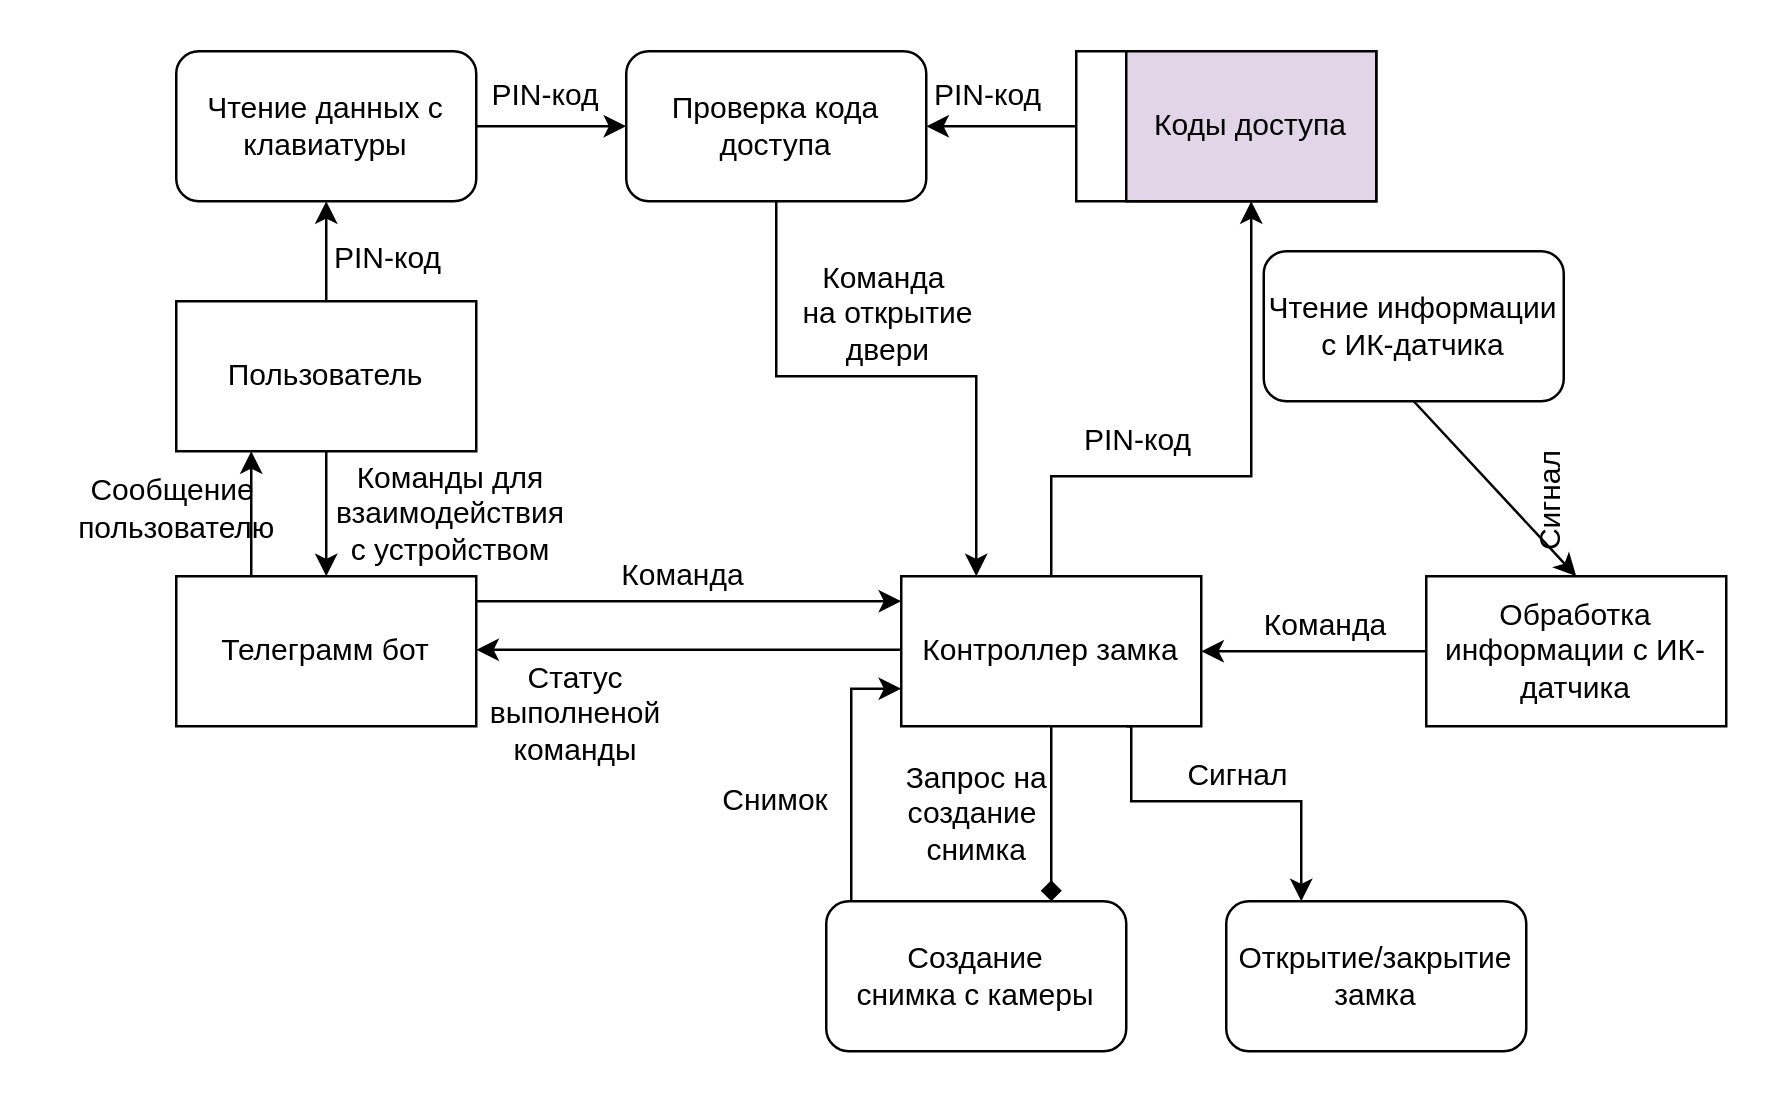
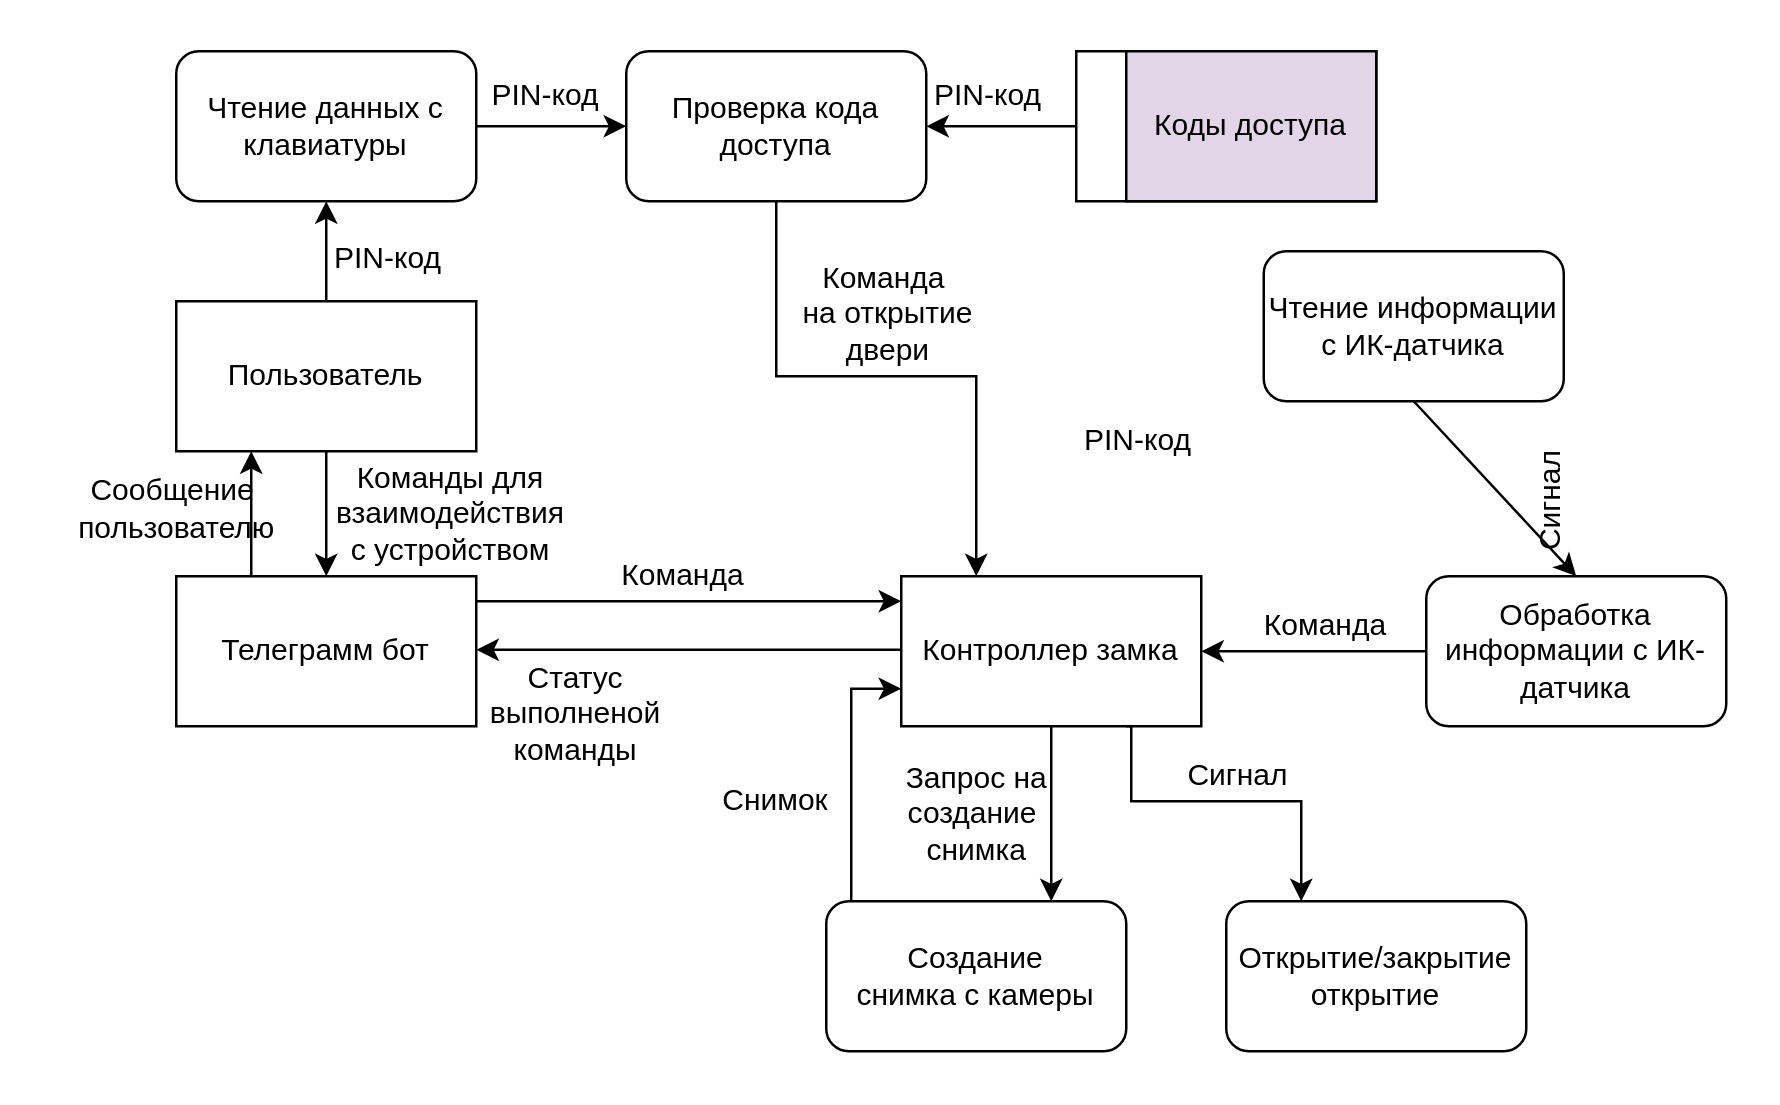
  <mxCell id="0" />
  <mxCell id="1" parent="0" />
- <mxCell id="2" style="edgeStyle=orthogonalEdgeStyle;rounded=0;orthogonalLoop=1;jettySize=auto;html=1;exitX=0.5;exitY=1;exitDx=0;exitDy=0;entryX=0.75;entryY=0;entryDx=0;entryDy=0;endArrow=diamond;" edge="1" parent="1" source="3" target="29"><mxGeometry relative="1" as="geometry" /></mxCell>
+ <mxCell id="2" style="edgeStyle=orthogonalEdgeStyle;rounded=0;orthogonalLoop=1;jettySize=auto;html=1;exitX=0.5;exitY=1;exitDx=0;exitDy=0;entryX=0.75;entryY=0;entryDx=0;entryDy=0;" edge="1" parent="1" source="3" target="29"><mxGeometry relative="1" as="geometry" /></mxCell>
  <mxCell id="3" value="Контроллер замка" style="rounded=0;whiteSpace=wrap;html=1;" parent="1" vertex="1"><mxGeometry x="360" y="230" width="120" height="60" as="geometry" /></mxCell>
  <mxCell id="4" value="Пользователь" style="rounded=0;whiteSpace=wrap;html=1;" parent="1" vertex="1"><mxGeometry x="70" y="120" width="120" height="60" as="geometry" /></mxCell>
  <mxCell id="5" value="Чтение информации с ИК-датчика" style="rounded=1;whiteSpace=wrap;html=1;" parent="1" vertex="1"><mxGeometry x="505" y="100" width="120" height="60" as="geometry" /></mxCell>
- <mxCell id="6" value="Обработка информации с ИК-датчика" style="whiteSpace=wrap;html=1;rounded=0;" parent="1" vertex="1"><mxGeometry x="570" y="230" width="120" height="60" as="geometry" /></mxCell>
+ <mxCell id="6" value="Обработка информации с ИК-датчика" style="rounded=1;whiteSpace=wrap;html=1;" parent="1" vertex="1"><mxGeometry x="570" y="230" width="120" height="60" as="geometry" /></mxCell>
  <mxCell id="7" value="Команды для взаимодействия с устройством" style="text;html=1;align=center;verticalAlign=middle;whiteSpace=wrap;rounded=0;" parent="1" vertex="1"><mxGeometry x="150" y="190" width="60" height="30" as="geometry" /></mxCell>
  <mxCell id="8" value="" style="endArrow=classic;html=1;rounded=0;exitX=0.5;exitY=1;exitDx=0;exitDy=0;entryX=0.5;entryY=0;entryDx=0;entryDy=0;" parent="1" source="5" target="6" edge="1"><mxGeometry width="50" height="50" relative="1" as="geometry"><mxPoint x="810" y="190" as="sourcePoint" /><mxPoint x="860" y="140" as="targetPoint" /></mxGeometry></mxCell>
  <mxCell id="9" value="Сигнал" style="text;html=1;align=center;verticalAlign=middle;whiteSpace=wrap;rounded=0;rotation=-90;" parent="1" vertex="1"><mxGeometry x="590" y="190" width="60" height="20" as="geometry" /></mxCell>
  <mxCell id="10" value="" style="endArrow=classic;html=1;rounded=0;entryX=1;entryY=0.5;entryDx=0;entryDy=0;exitX=0;exitY=0.5;exitDx=0;exitDy=0;" parent="1" source="6" target="3" edge="1"><mxGeometry width="50" height="50" relative="1" as="geometry"><mxPoint x="670" y="300" as="sourcePoint" /><mxPoint x="720" y="250" as="targetPoint" /></mxGeometry></mxCell>
  <mxCell id="11" value="Команда" style="text;html=1;align=center;verticalAlign=middle;whiteSpace=wrap;rounded=0;" parent="1" vertex="1"><mxGeometry x="500" y="240" width="60" height="20" as="geometry" /></mxCell>
  <mxCell id="12" value="Чтение данных с клавиатуры" style="rounded=1;whiteSpace=wrap;html=1;" parent="1" vertex="1"><mxGeometry x="70" y="20" width="120" height="60" as="geometry" /></mxCell>
  <mxCell id="13" value="" style="endArrow=classic;html=1;rounded=0;entryX=0.5;entryY=1;entryDx=0;entryDy=0;exitX=0.5;exitY=0;exitDx=0;exitDy=0;" parent="1" source="4" target="12" edge="1"><mxGeometry width="50" height="50" relative="1" as="geometry"><mxPoint x="190" y="160" as="sourcePoint" /><mxPoint x="240" y="110" as="targetPoint" /></mxGeometry></mxCell>
  <mxCell id="14" value="PIN-код" style="text;html=1;align=center;verticalAlign=middle;whiteSpace=wrap;rounded=0;rotation=0;" parent="1" vertex="1"><mxGeometry x="130" y="95" width="50" height="15" as="geometry" /></mxCell>
  <mxCell id="15" value="Проверка кода доступа" style="rounded=1;whiteSpace=wrap;html=1;" parent="1" vertex="1"><mxGeometry x="250" y="20" width="120" height="60" as="geometry" /></mxCell>
  <mxCell id="16" value="" style="endArrow=classic;html=1;rounded=0;exitX=1;exitY=0.5;exitDx=0;exitDy=0;entryX=0;entryY=0.5;entryDx=0;entryDy=0;edgeStyle=orthogonalEdgeStyle;" parent="1" source="12" target="15" edge="1"><mxGeometry width="50" height="50" relative="1" as="geometry"><mxPoint x="515" y="-5" as="sourcePoint" /><mxPoint x="675" y="-75" as="targetPoint" /></mxGeometry></mxCell>
  <mxCell id="17" value="" style="endArrow=classic;html=1;rounded=0;exitX=0;exitY=0.5;exitDx=0;exitDy=0;entryX=1;entryY=0.5;entryDx=0;entryDy=0;edgeStyle=orthogonalEdgeStyle;" parent="1" source="26" target="15" edge="1"><mxGeometry width="50" height="50" relative="1" as="geometry"><mxPoint x="330" y="30" as="sourcePoint" /><mxPoint x="380" y="-20" as="targetPoint" /></mxGeometry></mxCell>
- <mxCell id="18" value="" style="endArrow=classic;html=1;rounded=0;edgeStyle=orthogonalEdgeStyle;exitX=0.5;exitY=0;exitDx=0;exitDy=0;entryX=0.5;entryY=1;entryDx=0;entryDy=0;" parent="1" source="3" target="27" edge="1"><mxGeometry width="50" height="50" relative="1" as="geometry"><mxPoint x="270" y="0" as="sourcePoint" /><mxPoint x="320" y="-50" as="targetPoint" /><Array as="points"><mxPoint x="420" y="190" /><mxPoint x="500" y="190" /></Array></mxGeometry></mxCell>
  <mxCell id="19" value="" style="endArrow=classic;html=1;rounded=0;exitX=0.5;exitY=1;exitDx=0;exitDy=0;entryX=0.25;entryY=0;entryDx=0;entryDy=0;edgeStyle=orthogonalEdgeStyle;" parent="1" source="15" target="3" edge="1"><mxGeometry width="50" height="50" relative="1" as="geometry"><mxPoint x="210" y="340" as="sourcePoint" /><mxPoint x="260" y="290" as="targetPoint" /><Array as="points"><mxPoint x="310" y="150" /><mxPoint x="390" y="150" /></Array></mxGeometry></mxCell>
  <mxCell id="20" value="Команда&amp;nbsp;&lt;div&gt;на открытие двери&lt;/div&gt;" style="text;html=1;align=center;verticalAlign=middle;whiteSpace=wrap;rounded=0;rotation=0;" parent="1" vertex="1"><mxGeometry x="310" y="110" width="90" height="30" as="geometry" /></mxCell>
  <mxCell id="21" value="Телеграмм бот" style="rounded=0;whiteSpace=wrap;html=1;" parent="1" vertex="1"><mxGeometry x="70" y="230" width="120" height="60" as="geometry" /></mxCell>
  <mxCell id="22" value="" style="endArrow=classic;html=1;rounded=0;edgeStyle=orthogonalEdgeStyle;exitX=0.5;exitY=1;exitDx=0;exitDy=0;entryX=0.5;entryY=0;entryDx=0;entryDy=0;" parent="1" source="4" target="21" edge="1"><mxGeometry width="50" height="50" relative="1" as="geometry"><mxPoint x="260" y="350" as="sourcePoint" /><mxPoint x="310" y="300" as="targetPoint" /></mxGeometry></mxCell>
  <mxCell id="23" value="" style="endArrow=classic;html=1;rounded=0;exitX=1;exitY=0.5;exitDx=0;exitDy=0;entryX=0;entryY=0.5;entryDx=0;entryDy=0;edgeStyle=orthogonalEdgeStyle;" parent="1" edge="1"><mxGeometry width="50" height="50" relative="1" as="geometry"><mxPoint x="190" y="240" as="sourcePoint" /><mxPoint x="360" y="240" as="targetPoint" /></mxGeometry></mxCell>
  <mxCell id="24" value="Команда" style="text;html=1;align=center;verticalAlign=middle;whiteSpace=wrap;rounded=0;" parent="1" vertex="1"><mxGeometry x="242.5" y="220" width="60" height="20" as="geometry" /></mxCell>
  <mxCell id="25" value="" style="group" parent="1" vertex="1" connectable="0"><mxGeometry x="430" y="20" width="120" height="60" as="geometry" /></mxCell>
  <mxCell id="26" value="" style="rounded=0;whiteSpace=wrap;html=1;" parent="25" vertex="1"><mxGeometry width="120" height="60" as="geometry" /></mxCell>
  <mxCell id="27" value="Коды доступа" style="rounded=0;whiteSpace=wrap;html=1;fillColor=#e1d5e7;" parent="25" vertex="1"><mxGeometry x="20" width="100" height="60" as="geometry" /></mxCell>
  <mxCell id="28" style="edgeStyle=orthogonalEdgeStyle;rounded=0;orthogonalLoop=1;jettySize=auto;html=1;exitX=0.25;exitY=0;exitDx=0;exitDy=0;entryX=0;entryY=0.75;entryDx=0;entryDy=0;" edge="1" parent="1" target="3"><mxGeometry relative="1" as="geometry"><mxPoint x="349.97" y="360" as="sourcePoint" /><mxPoint x="349.97" y="275" as="targetPoint" /><Array as="points"><mxPoint x="340" y="360" /><mxPoint x="340" y="275" /></Array></mxGeometry></mxCell>
  <mxCell id="29" value="Создание&lt;div&gt;снимка с камеры&lt;/div&gt;" style="rounded=1;whiteSpace=wrap;html=1;" parent="1" vertex="1"><mxGeometry x="330" y="360" width="120" height="60" as="geometry" /></mxCell>
  <mxCell id="30" value="Запрос на создание&amp;nbsp;&lt;div&gt;снимка&lt;/div&gt;" style="text;html=1;align=center;verticalAlign=middle;whiteSpace=wrap;rounded=0;rotation=0;" parent="1" vertex="1"><mxGeometry x="337.5" y="310" width="105" height="30" as="geometry" /></mxCell>
  <mxCell id="31" value="Снимок" style="text;html=1;align=center;verticalAlign=middle;whiteSpace=wrap;rounded=0;" parent="1" vertex="1"><mxGeometry x="280" y="310" width="60" height="20" as="geometry" /></mxCell>
- <mxCell id="32" value="Открытие/закрытие замка" style="rounded=1;whiteSpace=wrap;html=1;" parent="1" vertex="1"><mxGeometry x="490" y="360" width="120" height="60" as="geometry" /></mxCell>
+ <mxCell id="32" value="Открытие/закрытие открытие" style="rounded=1;whiteSpace=wrap;html=1;" parent="1" vertex="1"><mxGeometry x="490" y="360" width="120" height="60" as="geometry" /></mxCell>
  <mxCell id="33" value="Сигнал" style="text;html=1;align=center;verticalAlign=middle;whiteSpace=wrap;rounded=0;" parent="1" vertex="1"><mxGeometry x="465" y="300" width="60" height="20" as="geometry" /></mxCell>
  <mxCell id="34" style="edgeStyle=orthogonalEdgeStyle;rounded=0;orthogonalLoop=1;jettySize=auto;html=1;exitX=0.5;exitY=1;exitDx=0;exitDy=0;" parent="1" source="30" target="30" edge="1"><mxGeometry relative="1" as="geometry" /></mxCell>
  <mxCell id="35" value="" style="endArrow=classic;html=1;rounded=0;entryX=0.25;entryY=1;entryDx=0;entryDy=0;exitX=0.25;exitY=0;exitDx=0;exitDy=0;" edge="1" parent="1" source="21" target="4"><mxGeometry width="50" height="50" relative="1" as="geometry"><mxPoint x="-10" y="270" as="sourcePoint" /><mxPoint x="40" y="220" as="targetPoint" /></mxGeometry></mxCell>
  <mxCell id="36" value="Сообщение&amp;nbsp;&lt;div&gt;пользователю&lt;/div&gt;" style="text;html=1;align=center;verticalAlign=middle;resizable=0;points=[];autosize=1;strokeColor=none;fillColor=none;" vertex="1" parent="1"><mxGeometry x="20" y="183" width="100" height="40" as="geometry" /></mxCell>
  <mxCell id="37" value="" style="endArrow=classic;html=1;rounded=0;exitX=0.75;exitY=1;exitDx=0;exitDy=0;entryX=0.25;entryY=0;entryDx=0;entryDy=0;edgeStyle=orthogonalEdgeStyle;" edge="1" parent="1" source="3" target="32"><mxGeometry width="50" height="50" relative="1" as="geometry"><mxPoint x="400" y="370" as="sourcePoint" /><mxPoint x="450" y="320" as="targetPoint" /><Array as="points"><mxPoint x="452" y="290" /><mxPoint x="452" y="320" /><mxPoint x="520" y="320" /></Array></mxGeometry></mxCell>
  <mxCell id="38" value="" style="endArrow=classic;html=1;rounded=0;exitX=0;exitY=0.75;exitDx=0;exitDy=0;entryX=1;entryY=0.75;entryDx=0;entryDy=0;" edge="1" parent="1"><mxGeometry width="50" height="50" relative="1" as="geometry"><mxPoint x="360" y="259.43" as="sourcePoint" /><mxPoint x="190" y="259.43" as="targetPoint" /></mxGeometry></mxCell>
  <mxCell id="39" value="Статус выполненой команды" style="text;html=1;align=center;verticalAlign=middle;whiteSpace=wrap;rounded=0;" vertex="1" parent="1"><mxGeometry x="200" y="270" width="60" height="30" as="geometry" /></mxCell>
  <mxCell id="40" value="PIN-код" style="text;html=1;align=center;verticalAlign=middle;whiteSpace=wrap;rounded=0;rotation=0;" vertex="1" parent="1"><mxGeometry x="192.5" y="30" width="50" height="15" as="geometry" /></mxCell>
  <mxCell id="41" value="PIN-код" style="text;html=1;align=center;verticalAlign=middle;whiteSpace=wrap;rounded=0;rotation=0;" vertex="1" parent="1"><mxGeometry x="370" y="30" width="50" height="15" as="geometry" /></mxCell>
  <mxCell id="42" value="PIN-код" style="text;html=1;align=center;verticalAlign=middle;whiteSpace=wrap;rounded=0;rotation=0;" vertex="1" parent="1"><mxGeometry x="430" y="168" width="50" height="15" as="geometry" /></mxCell>
